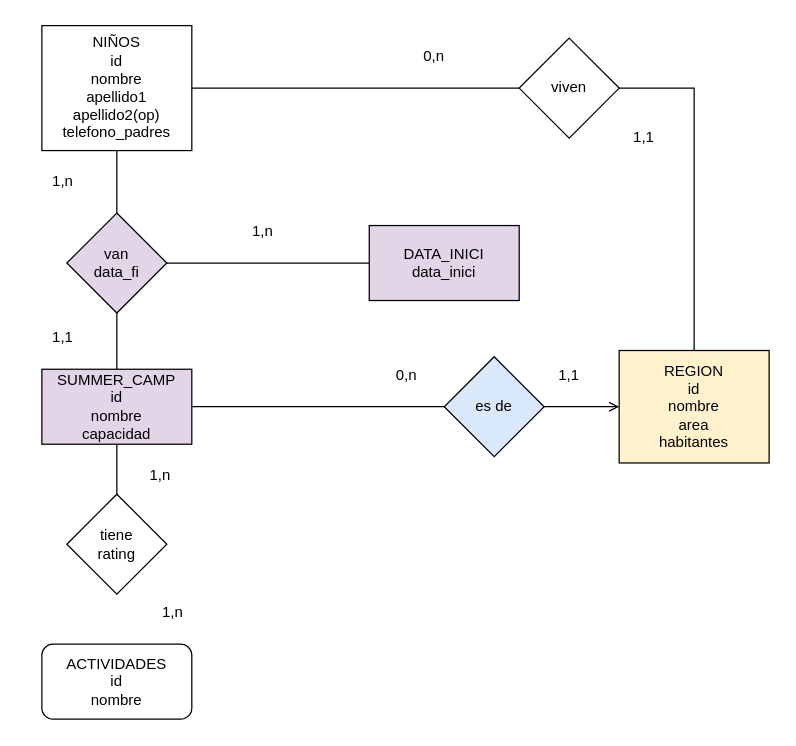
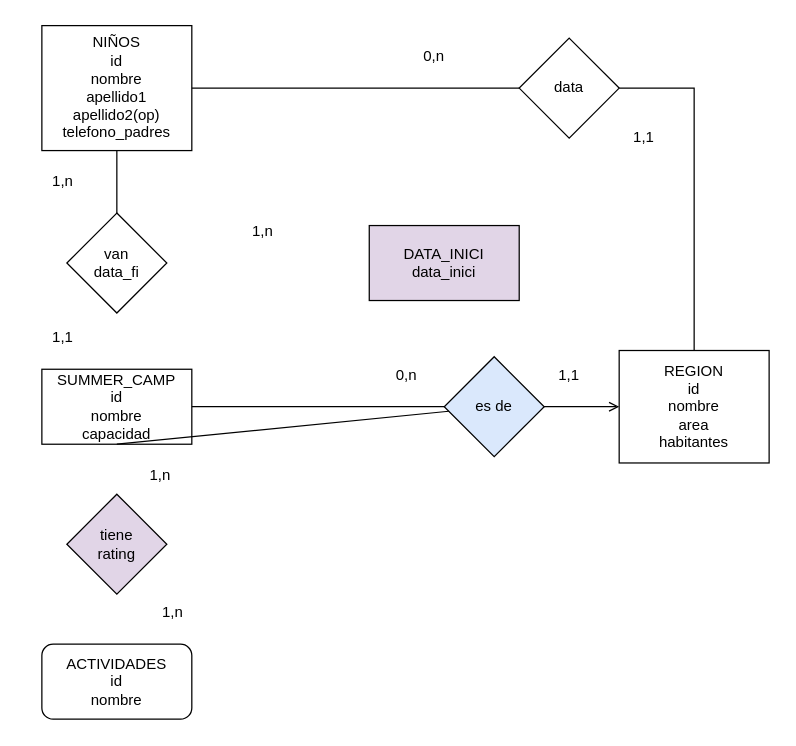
  <mxCell id="0" />
  <mxCell id="1" parent="0" />
- <mxCell id="2" value="SUMMER_CAMP&lt;br&gt;id&lt;br&gt;nombre&lt;br&gt;capacidad" style="rounded=0;whiteSpace=wrap;html=1;fillColor=#e1d5e7;" vertex="1" parent="1"><mxGeometry x="33" y="295" width="120" height="60" as="geometry" /></mxCell>
- <mxCell id="3" value="REGION&lt;br&gt;id&lt;br&gt;nombre&lt;br&gt;area&lt;br&gt;habitantes" style="rounded=0;whiteSpace=wrap;html=1;fillColor=#fff2cc;" vertex="1" parent="1"><mxGeometry x="495" y="280" width="120" height="90" as="geometry" /></mxCell>
+ <mxCell id="2" value="SUMMER_CAMP&lt;br&gt;id&lt;br&gt;nombre&lt;br&gt;capacidad" style="rounded=0;whiteSpace=wrap;html=1;" vertex="1" parent="1"><mxGeometry x="33" y="295" width="120" height="60" as="geometry" /></mxCell>
+ <mxCell id="3" value="REGION&lt;br&gt;id&lt;br&gt;nombre&lt;br&gt;area&lt;br&gt;habitantes" style="rounded=0;whiteSpace=wrap;html=1;" vertex="1" parent="1"><mxGeometry x="495" y="280" width="120" height="90" as="geometry" /></mxCell>
  <mxCell id="4" value="ACTIVIDADES&lt;br&gt;id&lt;br&gt;nombre" style="whiteSpace=wrap;html=1;rounded=1;" vertex="1" parent="1"><mxGeometry x="33" y="515" width="120" height="60" as="geometry" /></mxCell>
  <mxCell id="5" value="" style="endArrow=open;html=1;rounded=0;exitX=1;exitY=0.5;exitDx=0;exitDy=0;entryX=0;entryY=0.5;entryDx=0;entryDy=0;" edge="1" parent="1" source="2" target="3"><mxGeometry width="50" height="50" relative="1" as="geometry"><mxPoint x="280" y="325" as="sourcePoint" /><mxPoint x="565" y="575" as="targetPoint" /></mxGeometry></mxCell>
  <mxCell id="6" value="es de" style="rhombus;whiteSpace=wrap;html=1;fillColor=#dae8fc;" vertex="1" parent="1"><mxGeometry x="355" y="285" width="80" height="80" as="geometry" /></mxCell>
  <mxCell id="7" value="1,1" style="text;html=1;strokeColor=none;fillColor=none;align=center;verticalAlign=middle;whiteSpace=wrap;rounded=0;" vertex="1" parent="1"><mxGeometry x="425" y="285" width="60" height="30" as="geometry" /></mxCell>
  <mxCell id="8" value="0,n" style="text;html=1;strokeColor=none;fillColor=none;align=center;verticalAlign=middle;whiteSpace=wrap;rounded=0;" vertex="1" parent="1"><mxGeometry x="295" y="285" width="60" height="30" as="geometry" /></mxCell>
- <mxCell id="9" value="tiene&lt;br&gt;rating" style="rhombus;whiteSpace=wrap;html=1;" vertex="1" parent="1"><mxGeometry x="53" y="395" width="80" height="80" as="geometry" /></mxCell>
- <mxCell id="10" value="" style="endArrow=none;html=1;rounded=0;exitX=0.5;exitY=1;exitDx=0;exitDy=0;entryX=0.5;entryY=0;entryDx=0;entryDy=0;" edge="1" parent="1" source="2" target="9"><mxGeometry width="50" height="50" relative="1" as="geometry"><mxPoint x="93" y="355" as="sourcePoint" /><mxPoint x="93" y="515" as="targetPoint" /></mxGeometry></mxCell>
+ <mxCell id="9" value="tiene&lt;br&gt;rating" style="rhombus;whiteSpace=wrap;html=1;fillColor=#e1d5e7;" vertex="1" parent="1"><mxGeometry x="53" y="395" width="80" height="80" as="geometry" /></mxCell>
+ <mxCell id="10" value="" style="endArrow=none;html=1;rounded=0;exitX=0.5;exitY=1;exitDx=0;exitDy=0;" edge="1" parent="1" source="2" target="6"><mxGeometry width="50" height="50" relative="1" as="geometry"><mxPoint x="93" y="355" as="sourcePoint" /><mxPoint x="93" y="515" as="targetPoint" /></mxGeometry></mxCell>
  <mxCell id="11" value="1,n" style="text;html=1;strokeColor=none;fillColor=none;align=center;verticalAlign=middle;whiteSpace=wrap;rounded=0;" vertex="1" parent="1"><mxGeometry x="108" y="475" width="60" height="30" as="geometry" /></mxCell>
  <mxCell id="12" value="1,n" style="text;html=1;strokeColor=none;fillColor=none;align=center;verticalAlign=middle;whiteSpace=wrap;rounded=0;" vertex="1" parent="1"><mxGeometry x="98" y="365" width="60" height="30" as="geometry" /></mxCell>
  <mxCell id="13" value="NIÑOS&lt;br&gt;id&lt;br&gt;nombre&lt;br&gt;apellido1&lt;br&gt;apellido2(op)&lt;br&gt;telefono_padres" style="rounded=0;whiteSpace=wrap;html=1;" vertex="1" parent="1"><mxGeometry x="33" y="20" width="120" height="100" as="geometry" /></mxCell>
  <mxCell id="14" value="" style="endArrow=none;html=1;rounded=0;entryX=0.5;entryY=0;entryDx=0;entryDy=0;exitX=1;exitY=0.5;exitDx=0;exitDy=0;startArrow=none;" edge="1" parent="1" source="15" target="3"><mxGeometry width="50" height="50" relative="1" as="geometry"><mxPoint x="250" y="280" as="sourcePoint" /><mxPoint x="525" y="225" as="targetPoint" /><Array as="points"><mxPoint x="555" y="70" /></Array></mxGeometry></mxCell>
- <mxCell id="15" value="viven" style="rhombus;whiteSpace=wrap;html=1;" vertex="1" parent="1"><mxGeometry x="415" y="30" width="80" height="80" as="geometry" /></mxCell>
+ <mxCell id="15" value="data" style="rhombus;whiteSpace=wrap;html=1;" vertex="1" parent="1"><mxGeometry x="415" y="30" width="80" height="80" as="geometry" /></mxCell>
  <mxCell id="16" value="" style="endArrow=none;html=1;rounded=0;entryX=0;entryY=0.5;entryDx=0;entryDy=0;exitX=1;exitY=0.5;exitDx=0;exitDy=0;" edge="1" parent="1" source="13" target="15"><mxGeometry width="50" height="50" relative="1" as="geometry"><mxPoint x="280" y="70" as="sourcePoint" /><mxPoint x="555" y="225" as="targetPoint" /><Array as="points" /></mxGeometry></mxCell>
  <mxCell id="17" value="1,1" style="text;html=1;strokeColor=none;fillColor=none;align=center;verticalAlign=middle;whiteSpace=wrap;rounded=0;" vertex="1" parent="1"><mxGeometry x="485" y="95" width="60" height="30" as="geometry" /></mxCell>
  <mxCell id="18" value="0,n" style="text;html=1;strokeColor=none;fillColor=none;align=center;verticalAlign=middle;whiteSpace=wrap;rounded=0;" vertex="1" parent="1"><mxGeometry x="317" y="30" width="60" height="30" as="geometry" /></mxCell>
  <mxCell id="19" value="" style="endArrow=none;html=1;rounded=0;entryX=0.5;entryY=1;entryDx=0;entryDy=0;exitX=0.5;exitY=0;exitDx=0;exitDy=0;startArrow=none;" edge="1" parent="1" source="20" target="13"><mxGeometry width="50" height="50" relative="1" as="geometry"><mxPoint x="93" y="225" as="sourcePoint" /><mxPoint x="270" y="290" as="targetPoint" /></mxGeometry></mxCell>
- <mxCell id="20" value="van&lt;br&gt;data_fi" style="rhombus;whiteSpace=wrap;html=1;fillColor=#e1d5e7;" vertex="1" parent="1"><mxGeometry x="53" y="170" width="80" height="80" as="geometry" /></mxCell>
- <mxCell id="21" value="" style="endArrow=none;html=1;rounded=0;entryX=0.5;entryY=1;entryDx=0;entryDy=0;exitX=0.5;exitY=0;exitDx=0;exitDy=0;" edge="1" parent="1" source="2" target="20"><mxGeometry width="50" height="50" relative="1" as="geometry"><mxPoint x="93" y="295" as="sourcePoint" /><mxPoint x="93" y="150" as="targetPoint" /></mxGeometry></mxCell>
+ <mxCell id="20" value="van&lt;br&gt;data_fi" style="rhombus;whiteSpace=wrap;html=1;" vertex="1" parent="1"><mxGeometry x="53" y="170" width="80" height="80" as="geometry" /></mxCell>
  <mxCell id="22" value="1,1" style="text;html=1;strokeColor=none;fillColor=none;align=center;verticalAlign=middle;whiteSpace=wrap;rounded=0;" vertex="1" parent="1"><mxGeometry x="20" y="255" width="60" height="30" as="geometry" /></mxCell>
  <mxCell id="23" value="1,n" style="text;html=1;strokeColor=none;fillColor=none;align=center;verticalAlign=middle;whiteSpace=wrap;rounded=0;" vertex="1" parent="1"><mxGeometry x="20" y="130" width="60" height="30" as="geometry" /></mxCell>
- <mxCell id="24" value="" style="endArrow=none;html=1;rounded=0;exitX=1;exitY=0.5;exitDx=0;exitDy=0;" edge="1" parent="1" source="20" target="25"><mxGeometry width="50" height="50" relative="1" as="geometry"><mxPoint x="330" y="320" as="sourcePoint" /><mxPoint x="370" y="210" as="targetPoint" /></mxGeometry></mxCell>
  <mxCell id="25" value="DATA_INICI&lt;br&gt;data_inici" style="rounded=0;whiteSpace=wrap;html=1;fillColor=#e1d5e7;" vertex="1" parent="1"><mxGeometry x="295" y="180" width="120" height="60" as="geometry" /></mxCell>
  <mxCell id="26" value="1,n" style="text;html=1;strokeColor=none;fillColor=none;align=center;verticalAlign=middle;whiteSpace=wrap;rounded=0;" vertex="1" parent="1"><mxGeometry x="180" y="170" width="60" height="30" as="geometry" /></mxCell>
